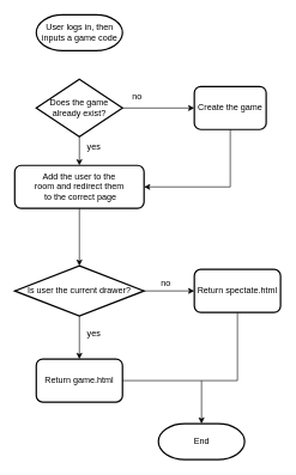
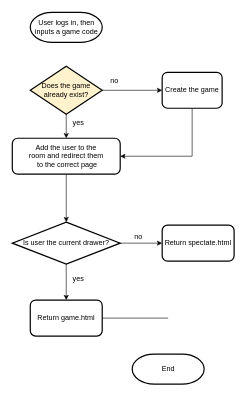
  <mxCell id="0" />
  <mxCell id="1" parent="0" />
  <mxCell id="2" value="User logs in, then&lt;br&gt;inputs a game code" style="shape=mxgraph.flowchart.terminator;strokeWidth=2;gradientColor=none;gradientDirection=north;fontStyle=0;html=1;" parent="1" vertex="1"><mxGeometry x="50" y="20" width="120" height="50" as="geometry" /></mxCell>
  <mxCell id="3" value="Add the user to the &lt;br&gt;room and redirect them&lt;br&gt;&amp;nbsp;to the correct page" style="rounded=1;whiteSpace=wrap;html=1;fontFamily=Helvetica;fontSize=12;fontColor=rgb(0, 0, 0);align=center;strokeColor=rgb(0, 0, 0);strokeWidth=2;fillColor=rgb(255, 255, 255);" parent="1" vertex="1"><mxGeometry x="20" y="230" width="180" height="60" as="geometry" /></mxCell>
  <mxCell id="4" style="fontStyle=1;strokeColor=#000000;strokeWidth=1;html=1;" parent="1" target="3" edge="1"><mxGeometry relative="1" as="geometry"><mxPoint x="110" y="190" as="sourcePoint" /></mxGeometry></mxCell>
  <mxCell id="5" style="entryX=0.5;entryY=0;entryPerimeter=0;fontStyle=1;strokeColor=#000000;strokeWidth=1;html=1;" parent="1" source="3" edge="1"><mxGeometry relative="1" as="geometry"><mxPoint x="110" y="370" as="targetPoint" /></mxGeometry></mxCell>
  <mxCell id="6" value="yes" style="text;fontStyle=0;html=1;strokeColor=none;gradientColor=none;fillColor=none;strokeWidth=2;" parent="1" vertex="1"><mxGeometry x="119" y="190" width="40" height="26" as="geometry" /></mxCell>
  <mxCell id="7" value="no" style="text;fontStyle=0;html=1;strokeColor=none;gradientColor=none;fillColor=none;strokeWidth=2;align=center;" parent="1" vertex="1"><mxGeometry x="170" y="120" width="40" height="26" as="geometry" /></mxCell>
- <mxCell id="8" value="Does the game already exist?" style="rhombus;whiteSpace=wrap;html=1;strokeWidth=2;" vertex="1" parent="1"><mxGeometry x="50" y="110" width="120" height="80" as="geometry" /></mxCell>
+ <mxCell id="8" value="Does the game already exist?" style="rhombus;whiteSpace=wrap;html=1;strokeWidth=2;fillColor=#fff2cc;" vertex="1" parent="1"><mxGeometry x="50" y="110" width="120" height="80" as="geometry" /></mxCell>
  <mxCell id="9" value="" style="endArrow=classic;html=1;rounded=0;exitX=1;exitY=0.5;exitDx=0;exitDy=0;" edge="1" parent="1" source="8"><mxGeometry width="50" height="50" relative="1" as="geometry"><mxPoint x="270" y="360" as="sourcePoint" /><mxPoint x="270" y="150" as="targetPoint" /></mxGeometry></mxCell>
  <mxCell id="10" value="Create the game" style="rounded=1;whiteSpace=wrap;html=1;gradientColor=none;strokeWidth=2;" vertex="1" parent="1"><mxGeometry x="270" y="120" width="100" height="60" as="geometry" /></mxCell>
  <mxCell id="11" value="" style="endArrow=classic;html=1;rounded=0;exitX=0.5;exitY=1;exitDx=0;exitDy=0;entryX=1;entryY=0.5;entryDx=0;entryDy=0;" edge="1" parent="1" source="10" target="3"><mxGeometry width="50" height="50" relative="1" as="geometry"><mxPoint x="270" y="360" as="sourcePoint" /><mxPoint x="320" y="280" as="targetPoint" /><Array as="points"><mxPoint x="320" y="260" /></Array></mxGeometry></mxCell>
  <mxCell id="12" value="Is user the current drawer?" style="rhombus;whiteSpace=wrap;html=1;fontFamily=Helvetica;fontSize=12;fontColor=rgb(0, 0, 0);align=center;strokeColor=rgb(0, 0, 0);fillColor=rgb(255, 255, 255);strokeWidth=2;" vertex="1" parent="1"><mxGeometry x="20" y="370" width="180" height="70" as="geometry" /></mxCell>
  <mxCell id="13" value="yes" style="text;fontStyle=0;html=1;strokeColor=none;gradientColor=none;fillColor=none;strokeWidth=2;" vertex="1" parent="1"><mxGeometry x="119" y="450" width="40" height="26" as="geometry" /></mxCell>
  <mxCell id="14" value="" style="endArrow=classic;html=1;rounded=0;exitX=0.5;exitY=1;exitDx=0;exitDy=0;" edge="1" parent="1" source="12"><mxGeometry width="50" height="50" relative="1" as="geometry"><mxPoint x="270" y="360" as="sourcePoint" /><mxPoint x="110" y="500" as="targetPoint" /></mxGeometry></mxCell>
  <mxCell id="15" value="Return game.html" style="rounded=1;whiteSpace=wrap;html=1;gradientColor=none;strokeWidth=2;" vertex="1" parent="1"><mxGeometry x="50" y="500" width="120" height="60" as="geometry" /></mxCell>
  <mxCell id="16" value="" style="endArrow=classic;html=1;rounded=0;exitX=1;exitY=0.5;exitDx=0;exitDy=0;" edge="1" parent="1" source="12"><mxGeometry width="50" height="50" relative="1" as="geometry"><mxPoint x="270" y="360" as="sourcePoint" /><mxPoint x="270" y="405" as="targetPoint" /></mxGeometry></mxCell>
  <mxCell id="17" value="Return spectate.html" style="rounded=1;whiteSpace=wrap;html=1;strokeWidth=2;gradientColor=none;" vertex="1" parent="1"><mxGeometry x="270" y="375" width="120" height="60" as="geometry" /></mxCell>
  <mxCell id="18" value="no" style="text;fontStyle=0;html=1;strokeColor=none;gradientColor=none;fillColor=none;strokeWidth=2;align=center;" vertex="1" parent="1"><mxGeometry x="210" y="381" width="40" height="26" as="geometry" /></mxCell>
  <mxCell id="19" value="End" style="shape=mxgraph.flowchart.terminator;strokeWidth=2;gradientColor=none;gradientDirection=north;fontStyle=0;html=1;" vertex="1" parent="1"><mxGeometry x="220" y="590" width="120" height="50" as="geometry" /></mxCell>
- <mxCell id="20" value="" style="endArrow=classic;html=1;rounded=0;entryX=0.5;entryY=0;entryDx=0;entryDy=0;entryPerimeter=0;exitX=0.5;exitY=1;exitDx=0;exitDy=0;" edge="1" parent="1" source="17" target="19"><mxGeometry width="50" height="50" relative="1" as="geometry"><mxPoint x="340" y="500" as="sourcePoint" /><mxPoint x="320" y="430" as="targetPoint" /><Array as="points"><mxPoint x="330" y="500" /><mxPoint x="330" y="530" /><mxPoint x="280" y="530" /></Array></mxGeometry></mxCell>
  <mxCell id="21" value="" style="endArrow=none;html=1;rounded=0;exitX=1;exitY=0.5;exitDx=0;exitDy=0;" edge="1" parent="1" source="15"><mxGeometry width="50" height="50" relative="1" as="geometry"><mxPoint x="270" y="360" as="sourcePoint" /><mxPoint x="280" y="530" as="targetPoint" /></mxGeometry></mxCell>
